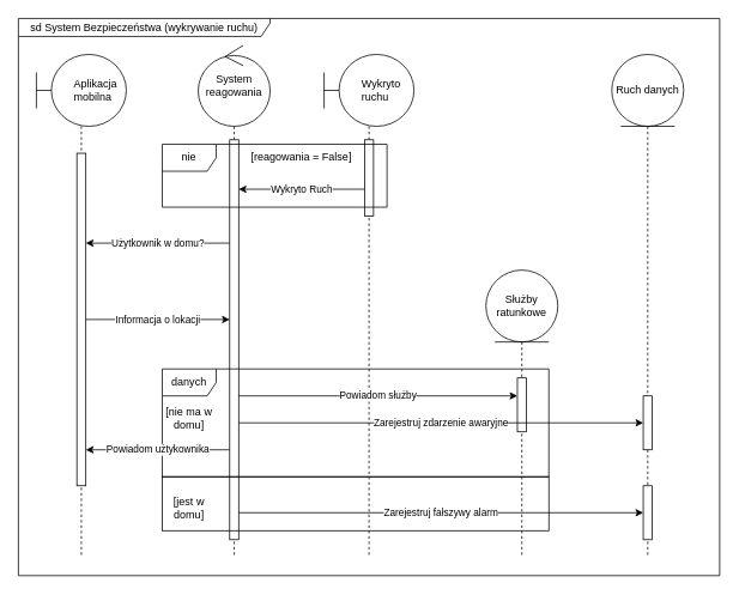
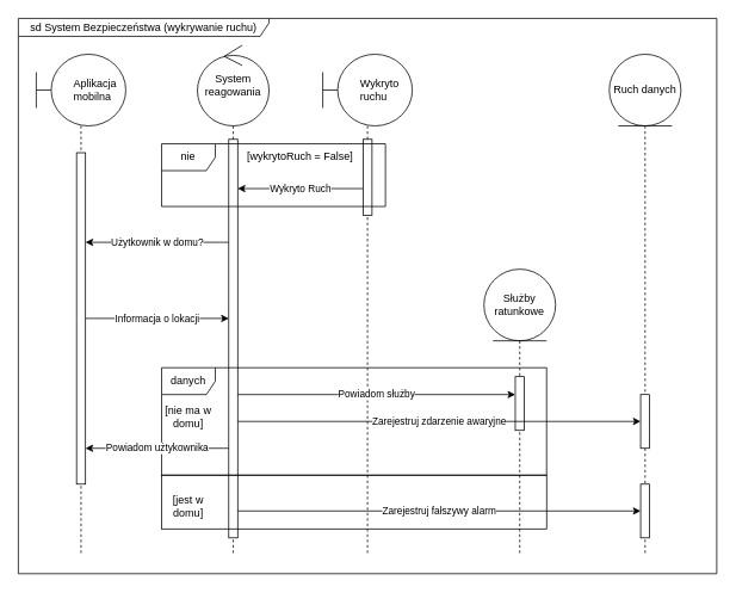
  <mxCell id="0" />
  <mxCell id="1" parent="0" />
  <mxCell id="2" value="sd System Bezpieczeństwa (wykrywanie ruchu)" style="shape=umlFrame;whiteSpace=wrap;html=1;pointerEvents=0;width=280;height=20;" vertex="1" parent="1"><mxGeometry x="20" y="20" width="780" height="620" as="geometry" /></mxCell>
  <mxCell id="3" value="&lt;blockquote style=&quot;margin: 0 0 0 40px; border: none; padding: 0px;&quot;&gt;&lt;div style=&quot;&quot;&gt;&lt;span style=&quot;background-color: transparent; color: light-dark(rgb(0, 0, 0), rgb(255, 255, 255));&quot;&gt;&lt;font&gt;Aplikacja&amp;nbsp;&lt;/font&gt;&lt;/span&gt;&lt;/div&gt;&lt;/blockquote&gt;&lt;blockquote style=&quot;margin: 0 0 0 40px; border: none; padding: 0px;&quot;&gt;&lt;div style=&quot;&quot;&gt;&lt;font&gt;mobilna&lt;/font&gt;&lt;/div&gt;&lt;/blockquote&gt;" style="shape=umlLifeline;perimeter=lifelinePerimeter;whiteSpace=wrap;html=1;container=1;dropTarget=0;collapsible=0;recursiveResize=0;outlineConnect=0;portConstraint=eastwest;newEdgeStyle={&quot;curved&quot;:0,&quot;rounded&quot;:0};participant=umlBoundary;size=80;align=left;" vertex="1" parent="1"><mxGeometry x="40" y="60" width="100" height="560" as="geometry" /></mxCell>
  <mxCell id="4" value="" style="html=1;points=[[0,0,0,0,5],[0,1,0,0,-5],[1,0,0,0,5],[1,1,0,0,-5]];perimeter=orthogonalPerimeter;outlineConnect=0;targetShapes=umlLifeline;portConstraint=eastwest;newEdgeStyle={&quot;curved&quot;:0,&quot;rounded&quot;:0};" vertex="1" parent="3"><mxGeometry x="45" y="110" width="10" height="370" as="geometry" /></mxCell>
  <mxCell id="5" value="Służby&lt;div&gt;ratunkowe&lt;/div&gt;" style="shape=umlLifeline;perimeter=lifelinePerimeter;whiteSpace=wrap;html=1;container=1;dropTarget=0;collapsible=0;recursiveResize=0;outlineConnect=0;portConstraint=eastwest;newEdgeStyle={&quot;curved&quot;:0,&quot;rounded&quot;:0};participant=umlEntity;size=80;" vertex="1" parent="1"><mxGeometry x="540" y="300" width="80" height="320" as="geometry" /></mxCell>
  <mxCell id="6" value="" style="html=1;points=[[0,0,0,0,5],[0,1,0,0,-5],[1,0,0,0,5],[1,1,0,0,-5]];perimeter=orthogonalPerimeter;outlineConnect=0;targetShapes=umlLifeline;portConstraint=eastwest;newEdgeStyle={&quot;curved&quot;:0,&quot;rounded&quot;:0};" vertex="1" parent="5"><mxGeometry x="35" y="120" width="10" height="60" as="geometry" /></mxCell>
  <mxCell id="7" value="System reagowania" style="shape=umlLifeline;perimeter=lifelinePerimeter;whiteSpace=wrap;html=1;container=1;dropTarget=0;collapsible=0;recursiveResize=0;outlineConnect=0;portConstraint=eastwest;newEdgeStyle={&quot;curved&quot;:0,&quot;rounded&quot;:0};participant=umlControl;size=90;" vertex="1" parent="1"><mxGeometry x="220" y="50" width="80" height="570" as="geometry" /></mxCell>
  <mxCell id="8" value="" style="html=1;points=[[0,0,0,0,5],[0,1,0,0,-5],[1,0,0,0,5],[1,1,0,0,-5]];perimeter=orthogonalPerimeter;outlineConnect=0;targetShapes=umlLifeline;portConstraint=eastwest;newEdgeStyle={&quot;curved&quot;:0,&quot;rounded&quot;:0};" vertex="1" parent="7"><mxGeometry x="35" y="105" width="10" height="445" as="geometry" /></mxCell>
  <mxCell id="9" value="&lt;blockquote style=&quot;margin: 0 0 0 40px; border: none; padding: 0px;&quot;&gt;&lt;div style=&quot;&quot;&gt;Wykryto&lt;/div&gt;&lt;div style=&quot;&quot;&gt;ruchu&lt;/div&gt;&lt;/blockquote&gt;" style="shape=umlLifeline;perimeter=lifelinePerimeter;whiteSpace=wrap;html=1;container=1;dropTarget=0;collapsible=0;recursiveResize=0;outlineConnect=0;portConstraint=eastwest;newEdgeStyle={&quot;curved&quot;:0,&quot;rounded&quot;:0};participant=umlBoundary;size=80;align=left;" vertex="1" parent="1"><mxGeometry x="360" y="60" width="100" height="560" as="geometry" /></mxCell>
  <mxCell id="10" value="" style="html=1;points=[[0,0,0,0,5],[0,1,0,0,-5],[1,0,0,0,5],[1,1,0,0,-5]];perimeter=orthogonalPerimeter;outlineConnect=0;targetShapes=umlLifeline;portConstraint=eastwest;newEdgeStyle={&quot;curved&quot;:0,&quot;rounded&quot;:0};" vertex="1" parent="9"><mxGeometry x="45" y="95" width="10" height="85" as="geometry" /></mxCell>
  <mxCell id="11" value="nie" style="shape=umlFrame;whiteSpace=wrap;html=1;pointerEvents=0;" vertex="1" parent="1"><mxGeometry x="180" y="160" width="250" height="70" as="geometry" /></mxCell>
  <mxCell id="12" value="Wykryto Ruch" style="endArrow=classic;html=1;rounded=0;" edge="1" parent="1" source="10" target="8"><mxGeometry width="50" height="50" relative="1" as="geometry"><mxPoint x="400" y="200" as="sourcePoint" /><mxPoint x="310" y="200" as="targetPoint" /><Array as="points"><mxPoint x="320" y="210" /></Array></mxGeometry></mxCell>
  <mxCell id="13" value="Użytkownik w domu?" style="endArrow=classic;html=1;rounded=0;" edge="1" parent="1" source="8" target="4"><mxGeometry x="0.003" width="50" height="50" relative="1" as="geometry"><mxPoint x="260" y="230" as="sourcePoint" /><mxPoint x="120" y="230" as="targetPoint" /><Array as="points"><mxPoint x="180" y="270" /></Array><mxPoint as="offset" /></mxGeometry></mxCell>
  <mxCell id="14" value="Informacja o lokacji" style="endArrow=classic;html=1;rounded=0;" edge="1" parent="1" source="4" target="8"><mxGeometry width="50" height="50" relative="1" as="geometry"><mxPoint x="140" y="380" as="sourcePoint" /><mxPoint x="190" y="330" as="targetPoint" /></mxGeometry></mxCell>
  <mxCell id="15" value="danych" style="shape=umlFrame;whiteSpace=wrap;html=1;pointerEvents=0;" vertex="1" parent="1"><mxGeometry x="180" y="410" width="430" height="120" as="geometry" /></mxCell>
  <mxCell id="16" value="" style="rounded=0;whiteSpace=wrap;html=1;fillColor=none;" vertex="1" parent="1"><mxGeometry x="180" y="530" width="430" height="60" as="geometry" /></mxCell>
  <mxCell id="17" value="Powiadom służby" style="endArrow=classic;html=1;rounded=0;" edge="1" parent="1" source="8" target="6"><mxGeometry width="50" height="50" relative="1" as="geometry"><mxPoint x="270" y="449.5" as="sourcePoint" /><mxPoint x="430" y="449.5" as="targetPoint" /><Array as="points"><mxPoint x="400" y="440" /></Array></mxGeometry></mxCell>
  <mxCell id="18" value="[nie ma w domu]" style="text;html=1;align=center;verticalAlign=middle;whiteSpace=wrap;rounded=0;" vertex="1" parent="1"><mxGeometry x="180" y="450" width="60" height="30" as="geometry" /></mxCell>
  <mxCell id="19" value="[jest w domu]" style="text;html=1;align=center;verticalAlign=middle;whiteSpace=wrap;rounded=0;" vertex="1" parent="1"><mxGeometry x="180" y="550" width="60" height="30" as="geometry" /></mxCell>
  <mxCell id="20" value="Zarejestruj zdarzenie awaryjne" style="endArrow=classic;html=1;rounded=0;" edge="1" parent="1" source="8" target="23"><mxGeometry width="50" height="50" relative="1" as="geometry"><mxPoint x="300" y="520" as="sourcePoint" /><mxPoint x="655" y="470" as="targetPoint" /><Array as="points"><mxPoint x="460" y="470" /></Array></mxGeometry></mxCell>
  <mxCell id="21" value="Powiadom użtykownika" style="endArrow=classic;html=1;rounded=0;" edge="1" parent="1" source="8" target="4"><mxGeometry width="50" height="50" relative="1" as="geometry"><mxPoint x="120" y="530" as="sourcePoint" /><mxPoint x="170" y="480" as="targetPoint" /><Array as="points"><mxPoint x="170" y="500" /></Array></mxGeometry></mxCell>
  <mxCell id="22" value="Ruch danych" style="shape=umlLifeline;perimeter=lifelinePerimeter;whiteSpace=wrap;html=1;container=1;dropTarget=0;collapsible=0;recursiveResize=0;outlineConnect=0;portConstraint=eastwest;newEdgeStyle={&quot;curved&quot;:0,&quot;rounded&quot;:0};participant=umlEntity;size=80;" vertex="1" parent="1"><mxGeometry x="680" y="60" width="80" height="560" as="geometry" /></mxCell>
  <mxCell id="23" value="" style="html=1;points=[[0,0,0,0,5],[0,1,0,0,-5],[1,0,0,0,5],[1,1,0,0,-5]];perimeter=orthogonalPerimeter;outlineConnect=0;targetShapes=umlLifeline;portConstraint=eastwest;newEdgeStyle={&quot;curved&quot;:0,&quot;rounded&quot;:0};" vertex="1" parent="22"><mxGeometry x="35" y="380" width="10" height="60" as="geometry" /></mxCell>
  <mxCell id="24" value="" style="html=1;points=[[0,0,0,0,5],[0,1,0,0,-5],[1,0,0,0,5],[1,1,0,0,-5]];perimeter=orthogonalPerimeter;outlineConnect=0;targetShapes=umlLifeline;portConstraint=eastwest;newEdgeStyle={&quot;curved&quot;:0,&quot;rounded&quot;:0};" vertex="1" parent="22"><mxGeometry x="35" y="480" width="10" height="60" as="geometry" /></mxCell>
- <mxCell id="25" value="[reagowania = False]" style="text;html=1;align=center;verticalAlign=middle;whiteSpace=wrap;rounded=0;" vertex="1" parent="1"><mxGeometry x="270" y="160" width="130" height="30" as="geometry" /></mxCell>
+ <mxCell id="25" value="[wykrytoRuch = False]" style="text;html=1;align=center;verticalAlign=middle;whiteSpace=wrap;rounded=0;" vertex="1" parent="1"><mxGeometry x="270" y="160" width="130" height="30" as="geometry" /></mxCell>
  <mxCell id="26" value="Zarejestruj fałszywy alarm" style="endArrow=classic;html=1;rounded=0;" edge="1" parent="1" source="8" target="24"><mxGeometry width="50" height="50" relative="1" as="geometry"><mxPoint x="330" y="580" as="sourcePoint" /><mxPoint x="730" y="570" as="targetPoint" /><Array as="points"><mxPoint x="455" y="570" /></Array></mxGeometry></mxCell>
